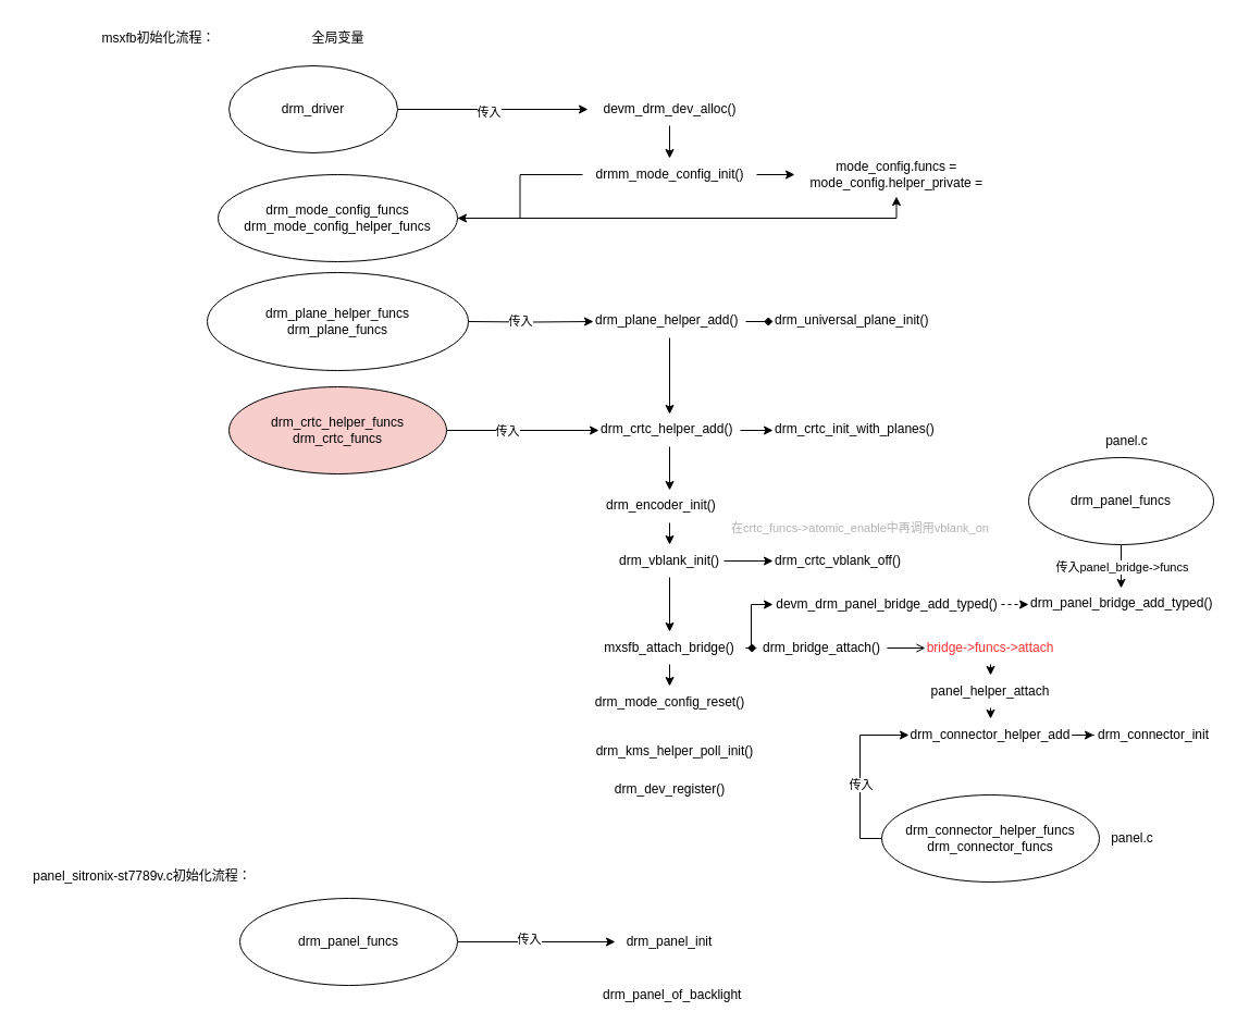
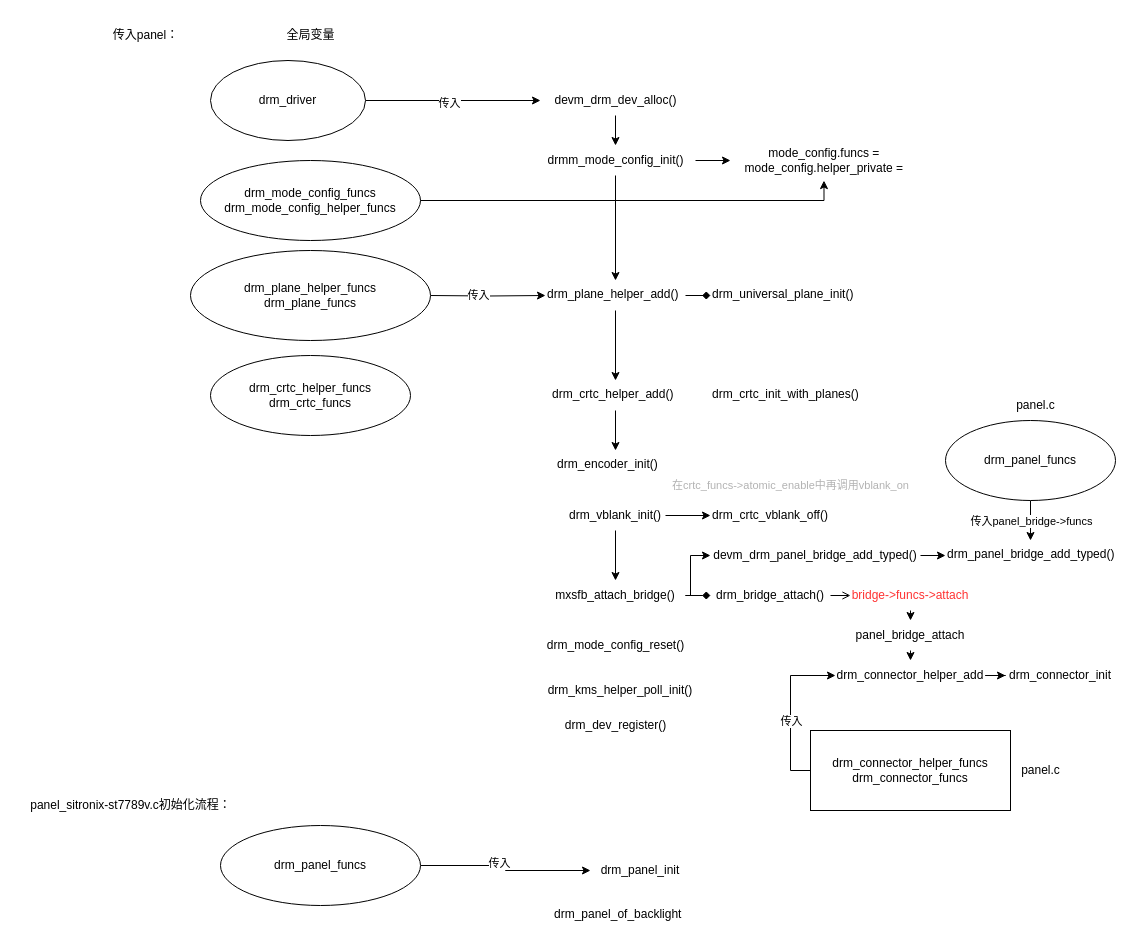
  <mxCell id="0" />
  <mxCell id="1" parent="0" />
  <mxCell id="2" style="edgeStyle=orthogonalEdgeStyle;rounded=0;orthogonalLoop=1;jettySize=auto;html=1;" parent="1" source="3" target="7" edge="1"><mxGeometry relative="1" as="geometry" /></mxCell>
  <mxCell id="3" value="devm_drm_dev_alloc()" style="text;html=1;align=center;verticalAlign=middle;resizable=0;points=[];autosize=1;strokeColor=none;fillColor=none;" parent="1" vertex="1"><mxGeometry x="540" y="85" width="150" height="30" as="geometry" /></mxCell>
  <mxCell id="4" value="drm_dev_register()" style="text;html=1;align=center;verticalAlign=middle;resizable=0;points=[];autosize=1;strokeColor=none;fillColor=none;" parent="1" vertex="1"><mxGeometry x="555" y="710" width="120" height="30" as="geometry" /></mxCell>
- <mxCell id="5" style="edgeStyle=orthogonalEdgeStyle;rounded=0;orthogonalLoop=1;jettySize=auto;html=1;" parent="1" source="7" target="38" edge="1"><mxGeometry relative="1" as="geometry" /></mxCell>
+ <mxCell id="5" style="edgeStyle=orthogonalEdgeStyle;rounded=0;orthogonalLoop=1;jettySize=auto;html=1;entryX=0.5;entryY=0;entryDx=0;entryDy=0;" parent="1" source="7" target="20" edge="1"><mxGeometry relative="1" as="geometry" /></mxCell>
  <mxCell id="6" value="" style="edgeStyle=orthogonalEdgeStyle;rounded=0;orthogonalLoop=1;jettySize=auto;html=1;" parent="1" source="7" target="39" edge="1"><mxGeometry relative="1" as="geometry" /></mxCell>
  <mxCell id="7" value="drmm_mode_config_init()" style="text;html=1;align=center;verticalAlign=middle;resizable=0;points=[];autosize=1;strokeColor=none;fillColor=none;" parent="1" vertex="1"><mxGeometry x="535" y="145" width="160" height="30" as="geometry" /></mxCell>
  <mxCell id="8" value="drm_universal_plane_init()" style="text;whiteSpace=wrap;html=1;" parent="1" vertex="1"><mxGeometry x="710" y="280" width="160" height="30" as="geometry" /></mxCell>
  <mxCell id="9" style="edgeStyle=orthogonalEdgeStyle;rounded=0;orthogonalLoop=1;jettySize=auto;html=1;exitX=0.5;exitY=1;exitDx=0;exitDy=0;entryX=0.5;entryY=0;entryDx=0;entryDy=0;" parent="1" source="10" target="22" edge="1"><mxGeometry relative="1" as="geometry" /></mxCell>
  <mxCell id="10" value="drm_crtc_helper_add()" style="text;whiteSpace=wrap;html=1;" parent="1" vertex="1"><mxGeometry x="550" y="380" width="130" height="30" as="geometry" /></mxCell>
  <mxCell id="11" value="drm_crtc_init_with_planes()" style="text;whiteSpace=wrap;html=1;" parent="1" vertex="1"><mxGeometry x="710" y="380" width="160" height="30" as="geometry" /></mxCell>
  <mxCell id="12" style="edgeStyle=orthogonalEdgeStyle;rounded=0;orthogonalLoop=1;jettySize=auto;html=1;entryX=0;entryY=0.5;entryDx=0;entryDy=0;" parent="1" target="20" edge="1"><mxGeometry relative="1" as="geometry"><mxPoint x="430" y="295" as="sourcePoint" /></mxGeometry></mxCell>
  <mxCell id="13" value="传入" style="edgeLabel;html=1;align=center;verticalAlign=middle;resizable=0;points=[];" parent="12" vertex="1" connectable="0"><mxGeometry x="-0.189" y="1" relative="1" as="geometry"><mxPoint as="offset" /></mxGeometry></mxCell>
  <mxCell id="14" value="&lt;span style=&quot;text-align: left;&quot;&gt;drm_plane_helper_funcs&lt;/span&gt;&lt;div&gt;&lt;span style=&quot;text-align: left;&quot;&gt;drm_plane_funcs&lt;/span&gt;&lt;span style=&quot;text-align: left;&quot;&gt;&lt;br&gt;&lt;/span&gt;&lt;/div&gt;" style="ellipse;whiteSpace=wrap;html=1;" parent="1" vertex="1"><mxGeometry x="190" y="250" width="240" height="90" as="geometry" /></mxCell>
- <mxCell id="15" style="edgeStyle=orthogonalEdgeStyle;rounded=0;orthogonalLoop=1;jettySize=auto;html=1;entryX=0;entryY=0.5;entryDx=0;entryDy=0;" parent="1" source="17" target="10" edge="1"><mxGeometry relative="1" as="geometry" /></mxCell>
- <mxCell id="16" value="传入" style="edgeLabel;html=1;align=center;verticalAlign=middle;resizable=0;points=[];" parent="15" vertex="1" connectable="0"><mxGeometry x="-0.218" relative="1" as="geometry"><mxPoint as="offset" /></mxGeometry></mxCell>
- <mxCell id="17" value="&lt;div&gt;drm_crtc_helper_funcs&lt;/div&gt;drm_crtc_funcs" style="ellipse;whiteSpace=wrap;html=1;fillColor=#f8cecc;" parent="1" vertex="1"><mxGeometry x="210" y="355" width="200" height="80" as="geometry" /></mxCell>
+ <mxCell id="17" value="&lt;div&gt;drm_crtc_helper_funcs&lt;/div&gt;drm_crtc_funcs" style="ellipse;whiteSpace=wrap;html=1;" parent="1" vertex="1"><mxGeometry x="210" y="355" width="200" height="80" as="geometry" /></mxCell>
  <mxCell id="18" value="" style="edgeStyle=orthogonalEdgeStyle;rounded=0;orthogonalLoop=1;jettySize=auto;html=1;endArrow=diamond;" parent="1" source="20" target="8" edge="1"><mxGeometry relative="1" as="geometry" /></mxCell>
  <mxCell id="19" style="edgeStyle=orthogonalEdgeStyle;rounded=0;orthogonalLoop=1;jettySize=auto;html=1;exitX=0.5;exitY=1;exitDx=0;exitDy=0;entryX=0.5;entryY=0;entryDx=0;entryDy=0;" parent="1" source="20" target="10" edge="1"><mxGeometry relative="1" as="geometry" /></mxCell>
  <mxCell id="20" value="drm_plane_helper_add()" style="text;whiteSpace=wrap;html=1;" parent="1" vertex="1"><mxGeometry x="545" y="280" width="140" height="30" as="geometry" /></mxCell>
- <mxCell id="21" style="edgeStyle=orthogonalEdgeStyle;rounded=0;orthogonalLoop=1;jettySize=auto;html=1;exitX=0.5;exitY=1;exitDx=0;exitDy=0;entryX=0.5;entryY=0;entryDx=0;entryDy=0;" parent="1" source="22" target="27" edge="1"><mxGeometry relative="1" as="geometry" /></mxCell>
  <mxCell id="22" value="drm_encoder_init()" style="text;whiteSpace=wrap;html=1;" parent="1" vertex="1"><mxGeometry x="555" y="450" width="120" height="30" as="geometry" /></mxCell>
- <mxCell id="23" value="" style="endArrow=classic;html=1;rounded=0;exitX=1;exitY=0.5;exitDx=0;exitDy=0;entryX=0;entryY=0.5;entryDx=0;entryDy=0;" parent="1" source="10" target="11" edge="1"><mxGeometry width="50" height="50" relative="1" as="geometry"><mxPoint x="610" y="390" as="sourcePoint" /><mxPoint x="660" y="340" as="targetPoint" /></mxGeometry></mxCell>
- <mxCell id="24" value="msxfb初始化流程：" style="text;html=1;align=center;verticalAlign=middle;resizable=0;points=[];autosize=1;strokeColor=none;fillColor=none;" parent="1" vertex="1"><mxGeometry x="80" width="130" height="30" as="geometry" y="20" /></mxCell>
+ <mxCell id="24" value="传入panel：" style="text;html=1;align=center;verticalAlign=middle;resizable=0;points=[];autosize=1;strokeColor=none;fillColor=none;" parent="1" vertex="1"><mxGeometry x="80" width="130" height="30" as="geometry" y="20" /></mxCell>
  <mxCell id="25" style="edgeStyle=orthogonalEdgeStyle;rounded=0;orthogonalLoop=1;jettySize=auto;html=1;exitX=0.5;exitY=1;exitDx=0;exitDy=0;entryX=0.5;entryY=0;entryDx=0;entryDy=0;" parent="1" source="27" target="31" edge="1"><mxGeometry relative="1" as="geometry" /></mxCell>
  <mxCell id="26" style="edgeStyle=orthogonalEdgeStyle;rounded=0;orthogonalLoop=1;jettySize=auto;html=1;exitX=1;exitY=0.5;exitDx=0;exitDy=0;entryX=0;entryY=0.5;entryDx=0;entryDy=0;" parent="1" source="27" target="33" edge="1"><mxGeometry relative="1" as="geometry" /></mxCell>
  <mxCell id="27" value="&lt;span style=&quot;text-align: left; text-wrap: nowrap;&quot;&gt;drm_vblank_init()&lt;/span&gt;" style="text;html=1;align=center;verticalAlign=middle;whiteSpace=wrap;rounded=0;" parent="1" vertex="1"><mxGeometry x="565" y="500" width="100" height="30" as="geometry" /></mxCell>
- <mxCell id="28" style="edgeStyle=orthogonalEdgeStyle;rounded=0;orthogonalLoop=1;jettySize=auto;html=1;exitX=0.5;exitY=1;exitDx=0;exitDy=0;entryX=0.5;entryY=0;entryDx=0;entryDy=0;" parent="1" source="31" target="32" edge="1"><mxGeometry relative="1" as="geometry" /></mxCell>
  <mxCell id="29" style="edgeStyle=orthogonalEdgeStyle;rounded=0;orthogonalLoop=1;jettySize=auto;html=1;exitX=1;exitY=0.5;exitDx=0;exitDy=0;entryX=0;entryY=0.5;entryDx=0;entryDy=0;endArrow=diamond;" edge="1" parent="1" source="31" target="43"><mxGeometry relative="1" as="geometry" /></mxCell>
  <mxCell id="30" style="edgeStyle=orthogonalEdgeStyle;rounded=0;orthogonalLoop=1;jettySize=auto;html=1;exitX=1;exitY=0.5;exitDx=0;exitDy=0;entryX=0;entryY=0.5;entryDx=0;entryDy=0;" edge="1" parent="1" source="31" target="62"><mxGeometry relative="1" as="geometry"><Array as="points"><mxPoint x="690" y="595" /><mxPoint x="690" y="555" /></Array></mxGeometry></mxCell>
  <mxCell id="31" value="&lt;span style=&quot;text-wrap: nowrap;&quot;&gt;mxsfb_attach_bridge()&lt;/span&gt;" style="text;html=1;align=center;verticalAlign=middle;whiteSpace=wrap;rounded=0;" parent="1" vertex="1"><mxGeometry x="545" y="580" width="140" height="30" as="geometry" /></mxCell>
  <mxCell id="32" value="drm_mode_config_reset()" style="text;html=1;align=center;verticalAlign=middle;whiteSpace=wrap;rounded=0;" parent="1" vertex="1"><mxGeometry x="562.5" y="630" width="105" height="30" as="geometry" /></mxCell>
  <mxCell id="33" value="drm_crtc_vblank_off()" style="text;whiteSpace=wrap;html=1;align=center;verticalAlign=middle;" parent="1" vertex="1"><mxGeometry x="710" y="500" width="120" height="30" as="geometry" /></mxCell>
  <mxCell id="34" value="drm_kms_helper_poll_init()" style="text;whiteSpace=wrap;html=1;align=center;verticalAlign=middle;" parent="1" vertex="1"><mxGeometry x="545" y="674.5" width="150" height="30" as="geometry" /></mxCell>
  <mxCell id="35" style="edgeStyle=orthogonalEdgeStyle;rounded=0;orthogonalLoop=1;jettySize=auto;html=1;" parent="1" source="37" target="3" edge="1"><mxGeometry relative="1" as="geometry" /></mxCell>
  <mxCell id="36" value="传入" style="edgeLabel;html=1;align=center;verticalAlign=middle;resizable=0;points=[];" parent="35" vertex="1" connectable="0"><mxGeometry x="-0.056" y="-2" relative="1" as="geometry"><mxPoint as="offset" /></mxGeometry></mxCell>
  <mxCell id="37" value="drm_driver" style="ellipse;whiteSpace=wrap;html=1;" parent="1" vertex="1"><mxGeometry x="210" y="60" width="155" height="80" as="geometry" /></mxCell>
  <mxCell id="38" value="drm_mode_config_funcs&lt;div&gt;drm_mode_config_helper_funcs&lt;/div&gt;" style="ellipse;whiteSpace=wrap;html=1;" parent="1" vertex="1"><mxGeometry x="200" y="160" width="220" height="80" as="geometry" /></mxCell>
  <mxCell id="39" value="mode_config.funcs =&amp;nbsp;&lt;div&gt;mode_config.helper_private =&amp;nbsp;&lt;/div&gt;" style="text;html=1;align=center;verticalAlign=middle;resizable=0;points=[];autosize=1;strokeColor=none;fillColor=none;" parent="1" vertex="1"><mxGeometry x="730" y="140" width="190" height="40" as="geometry" /></mxCell>
  <mxCell id="40" style="edgeStyle=orthogonalEdgeStyle;rounded=0;orthogonalLoop=1;jettySize=auto;html=1;exitX=1;exitY=0.5;exitDx=0;exitDy=0;entryX=0.492;entryY=1.002;entryDx=0;entryDy=0;entryPerimeter=0;" parent="1" source="38" target="39" edge="1"><mxGeometry relative="1" as="geometry" /></mxCell>
  <mxCell id="41" value="全局变量" style="text;html=1;align=center;verticalAlign=middle;resizable=0;points=[];autosize=1;strokeColor=none;fillColor=none;" parent="1" vertex="1"><mxGeometry x="275" width="70" height="30" as="geometry" y="20" /></mxCell>
  <mxCell id="42" style="edgeStyle=orthogonalEdgeStyle;rounded=0;orthogonalLoop=1;jettySize=auto;html=1;exitX=1;exitY=0.5;exitDx=0;exitDy=0;entryX=0;entryY=0.5;entryDx=0;entryDy=0;endArrow=open;" edge="1" parent="1" source="43" target="45"><mxGeometry relative="1" as="geometry" /></mxCell>
- <mxCell id="43" value="drm_bridge_attach()" style="text;whiteSpace=wrap;html=1;align=center;verticalAlign=middle;" vertex="1" parent="1"><mxGeometry x="695" y="580" width="120" height="30" as="geometry" /></mxCell>
+ <mxCell id="43" value="drm_bridge_attach()" style="text;whiteSpace=wrap;html=1;align=center;verticalAlign=middle;" vertex="1" parent="1"><mxGeometry x="710" y="580" width="120" height="30" as="geometry" /></mxCell>
  <mxCell id="44" style="edgeStyle=orthogonalEdgeStyle;rounded=0;orthogonalLoop=1;jettySize=auto;html=1;exitX=0.5;exitY=1;exitDx=0;exitDy=0;entryX=0.5;entryY=0;entryDx=0;entryDy=0;" edge="1" parent="1" source="45" target="53"><mxGeometry relative="1" as="geometry" /></mxCell>
  <mxCell id="45" value="&lt;font color=&quot;#ff3333&quot;&gt;bridge-&amp;gt;funcs-&amp;gt;attach&lt;/font&gt;" style="text;whiteSpace=wrap;html=1;align=center;verticalAlign=middle;" vertex="1" parent="1"><mxGeometry x="850" y="580" width="120" height="30" as="geometry" /></mxCell>
  <mxCell id="46" style="edgeStyle=orthogonalEdgeStyle;rounded=0;orthogonalLoop=1;jettySize=auto;html=1;exitX=1;exitY=0.5;exitDx=0;exitDy=0;" edge="1" parent="1" source="47" target="48"><mxGeometry relative="1" as="geometry" /></mxCell>
  <mxCell id="47" value="&lt;font&gt;drm_connector_helper_add&lt;/font&gt;" style="text;whiteSpace=wrap;html=1;align=center;verticalAlign=middle;fontColor=#000000;" vertex="1" parent="1"><mxGeometry x="835" y="660" width="150" height="30" as="geometry" /></mxCell>
  <mxCell id="48" value="drm_connector_init" style="text;whiteSpace=wrap;html=1;align=center;verticalAlign=middle;" vertex="1" parent="1"><mxGeometry x="1005" y="660" width="110" height="30" as="geometry" /></mxCell>
  <mxCell id="49" style="edgeStyle=orthogonalEdgeStyle;rounded=0;orthogonalLoop=1;jettySize=auto;html=1;exitX=0;exitY=0.5;exitDx=0;exitDy=0;entryX=0;entryY=0.5;entryDx=0;entryDy=0;" edge="1" parent="1" source="51" target="47"><mxGeometry relative="1" as="geometry"><Array as="points"><mxPoint x="790" y="770" /><mxPoint x="790" y="675" /></Array></mxGeometry></mxCell>
  <mxCell id="50" value="传入" style="edgeLabel;html=1;align=center;verticalAlign=middle;resizable=0;points=[];" vertex="1" connectable="0" parent="49"><mxGeometry x="-0.755" y="2" relative="1" as="geometry"><mxPoint x="2" y="-50" as="offset" /></mxGeometry></mxCell>
- <mxCell id="51" value="&lt;div&gt;drm_connector_helper_funcs&lt;/div&gt;drm_connector_funcs" style="ellipse;whiteSpace=wrap;html=1;" vertex="1" parent="1"><mxGeometry x="810" y="730" width="200" height="80" as="geometry" /></mxCell>
+ <mxCell id="51" value="&lt;div&gt;drm_connector_helper_funcs&lt;/div&gt;drm_connector_funcs" style="whiteSpace=wrap;html=1;rounded=0;" vertex="1" parent="1"><mxGeometry x="810" y="730" width="200" height="80" as="geometry" /></mxCell>
  <mxCell id="52" style="edgeStyle=orthogonalEdgeStyle;rounded=0;orthogonalLoop=1;jettySize=auto;html=1;exitX=0.5;exitY=1;exitDx=0;exitDy=0;entryX=0.5;entryY=0;entryDx=0;entryDy=0;" edge="1" parent="1" source="53" target="47"><mxGeometry relative="1" as="geometry" /></mxCell>
- <mxCell id="53" value="panel_helper_attach" style="text;whiteSpace=wrap;html=1;align=center;verticalAlign=middle;fontColor=#000000;" vertex="1" parent="1"><mxGeometry x="835" y="620" width="150" height="30" as="geometry" /></mxCell>
+ <mxCell id="53" value="panel_bridge_attach" style="text;whiteSpace=wrap;html=1;align=center;verticalAlign=middle;fontColor=#000000;" vertex="1" parent="1"><mxGeometry x="835" y="620" width="150" height="30" as="geometry" /></mxCell>
  <mxCell id="54" value="panel.c" style="text;html=1;align=center;verticalAlign=middle;resizable=0;points=[];autosize=1;strokeColor=none;fillColor=none;" vertex="1" parent="1"><mxGeometry x="1010" y="755" width="60" height="30" as="geometry" /></mxCell>
  <mxCell id="55" value="panel_sitronix-st7789v.c初始化流程：" style="text;html=1;align=center;verticalAlign=middle;resizable=0;points=[];autosize=1;strokeColor=none;fillColor=none;" vertex="1" parent="1"><mxGeometry x="20" y="790" width="220" height="30" as="geometry" /></mxCell>
- <mxCell id="56" value="drm_panel_init" style="text;whiteSpace=wrap;html=1;align=center;verticalAlign=middle;" vertex="1" parent="1"><mxGeometry x="565" y="850" width="100" height="30" as="geometry" /></mxCell>
+ <mxCell id="56" value="drm_panel_init" style="text;whiteSpace=wrap;html=1;align=center;verticalAlign=middle;" vertex="1" parent="1"><mxGeometry x="590" y="855" width="100" height="30" as="geometry" /></mxCell>
  <mxCell id="57" value="drm_panel_of_backlight" style="text;whiteSpace=wrap;html=1;" vertex="1" parent="1"><mxGeometry x="552" y="900" width="136" height="30" as="geometry" /></mxCell>
  <mxCell id="58" style="edgeStyle=orthogonalEdgeStyle;rounded=0;orthogonalLoop=1;jettySize=auto;html=1;entryX=0;entryY=0.5;entryDx=0;entryDy=0;" edge="1" parent="1" source="60" target="56"><mxGeometry relative="1" as="geometry" /></mxCell>
  <mxCell id="59" value="传入" style="edgeLabel;html=1;align=center;verticalAlign=middle;resizable=0;points=[];" vertex="1" connectable="0" parent="58"><mxGeometry x="-0.107" y="3" relative="1" as="geometry"><mxPoint as="offset" /></mxGeometry></mxCell>
  <mxCell id="60" value="drm_panel_funcs&lt;div&gt;&lt;/div&gt;" style="ellipse;whiteSpace=wrap;html=1;" vertex="1" parent="1"><mxGeometry y="825" width="200" height="80" as="geometry" x="220" /></mxCell>
- <mxCell id="61" style="edgeStyle=orthogonalEdgeStyle;rounded=0;orthogonalLoop=1;jettySize=auto;html=1;exitX=1;exitY=0.5;exitDx=0;exitDy=0;entryX=0;entryY=0.5;entryDx=0;entryDy=0;dashed=1;" edge="1" parent="1" source="62" target="63"><mxGeometry relative="1" as="geometry" /></mxCell>
+ <mxCell id="61" style="edgeStyle=orthogonalEdgeStyle;rounded=0;orthogonalLoop=1;jettySize=auto;html=1;exitX=1;exitY=0.5;exitDx=0;exitDy=0;entryX=0;entryY=0.5;entryDx=0;entryDy=0;" edge="1" parent="1" source="62" target="63"><mxGeometry relative="1" as="geometry" /></mxCell>
  <mxCell id="62" value="devm_drm_panel_bridge_add_typed()" style="text;whiteSpace=wrap;html=1;align=center;verticalAlign=middle;" vertex="1" parent="1"><mxGeometry x="710" y="540" width="210" height="30" as="geometry" /></mxCell>
  <mxCell id="63" value="drm_panel_bridge_add_typed()" style="text;whiteSpace=wrap;html=1;" vertex="1" parent="1"><mxGeometry x="945" y="540" width="170" height="30" as="geometry" /></mxCell>
  <mxCell id="64" style="edgeStyle=orthogonalEdgeStyle;rounded=0;orthogonalLoop=1;jettySize=auto;html=1;exitX=0.5;exitY=1;exitDx=0;exitDy=0;entryX=0.5;entryY=0;entryDx=0;entryDy=0;" edge="1" parent="1" source="66" target="63"><mxGeometry relative="1" as="geometry" /></mxCell>
  <mxCell id="65" value="传入panel_bridge-&amp;gt;funcs" style="edgeLabel;html=1;align=center;verticalAlign=middle;resizable=0;points=[];" vertex="1" connectable="0" parent="64"><mxGeometry x="-0.357" y="4" relative="1" as="geometry"><mxPoint x="-4" y="7" as="offset" /></mxGeometry></mxCell>
  <mxCell id="66" value="drm_panel_funcs&lt;div&gt;&lt;/div&gt;" style="ellipse;whiteSpace=wrap;html=1;" vertex="1" parent="1"><mxGeometry x="945" y="420" width="170" height="80" as="geometry" /></mxCell>
  <mxCell id="67" value="panel.c" style="text;html=1;align=center;verticalAlign=middle;resizable=0;points=[];autosize=1;strokeColor=none;fillColor=none;" vertex="1" parent="1"><mxGeometry x="1005" y="390" width="60" height="30" as="geometry" /></mxCell>
  <mxCell id="68" value="&lt;font color=&quot;#b3b3b3&quot; style=&quot;font-size: 11px;&quot;&gt;在crtc_funcs-&amp;gt;atomic_enable中再调用vblank_on&lt;/font&gt;" style="text;html=1;align=center;verticalAlign=middle;resizable=0;points=[];autosize=1;strokeColor=none;fillColor=none;" vertex="1" parent="1"><mxGeometry x="660" y="470" width="260" height="30" as="geometry" /></mxCell>
